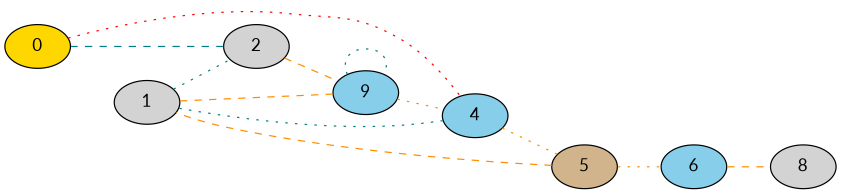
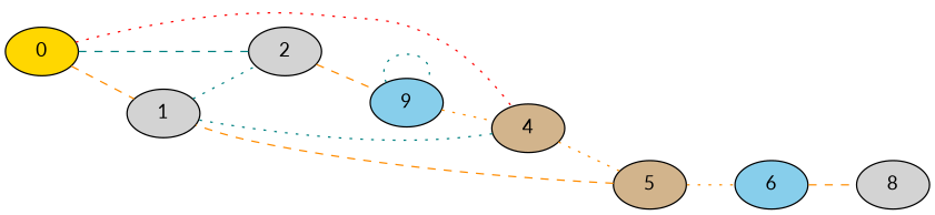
  graph {
    fontname=Lato
    rankdir=LR
    node [fillcolor=lightgrey fontname=Lato style=filled]
    edge [color=darkorange fontname=Lato style=dotted]
    0 [fillcolor=gold]
    1
-   4 [fillcolor=skyblue]
+   4 [fillcolor=tan]
    2
    n5 [fillcolor=skyblue label=9]
    5 [fillcolor=tan]
    6 [fillcolor=skyblue]
    n8 [label=8]
-   n5 -- 1 [style=dashed]
+   0 -- 1 [style=dashed]
    0 -- 4 [color=red]
    1 -- 2 [color=teal]
    4 -- 1 [color=teal]
    4 -- 5
    2 -- 0 [color=teal style=dashed]
    2 -- n5 [style=dashed]
    n5 -- 4
    n5 -- n5 [color=teal]
    5 -- 1 [style=dashed]
    5 -- 6
    6 -- n8 [style=dashed]
  }
